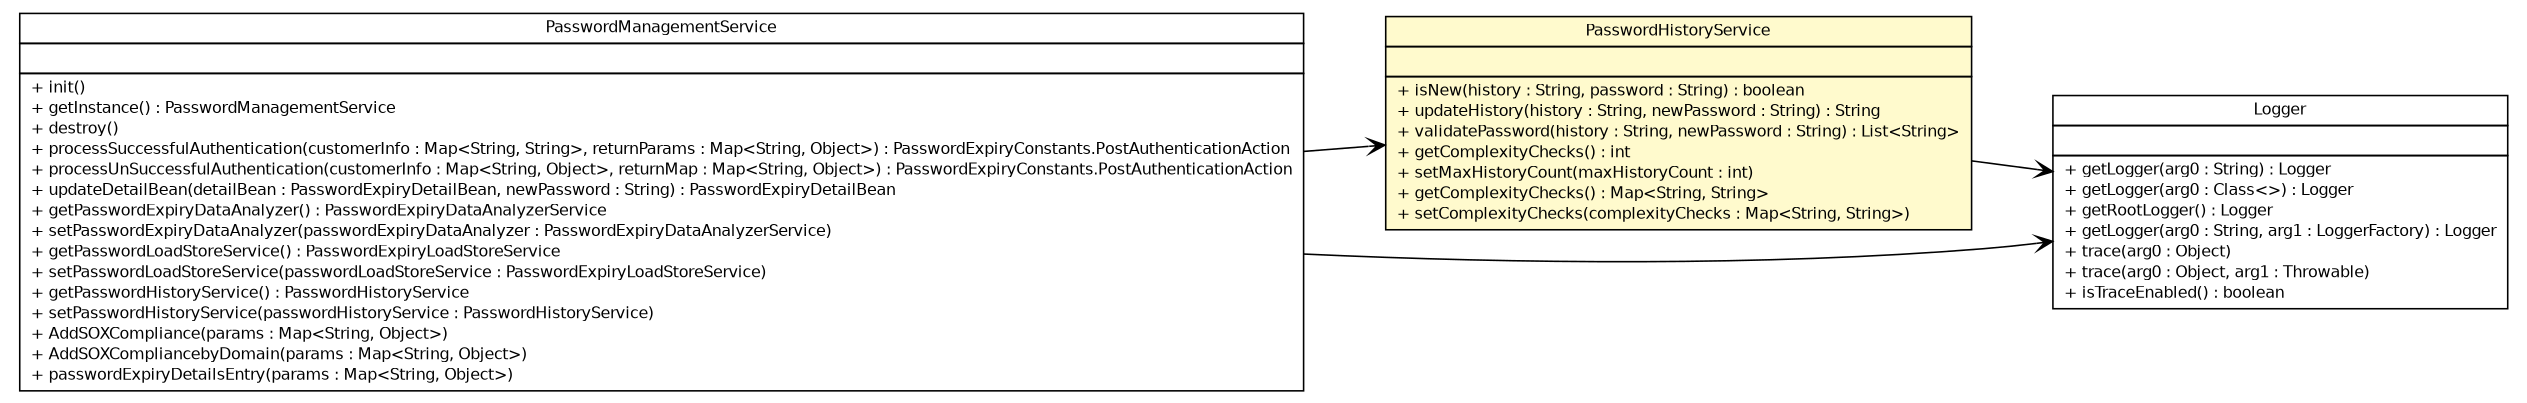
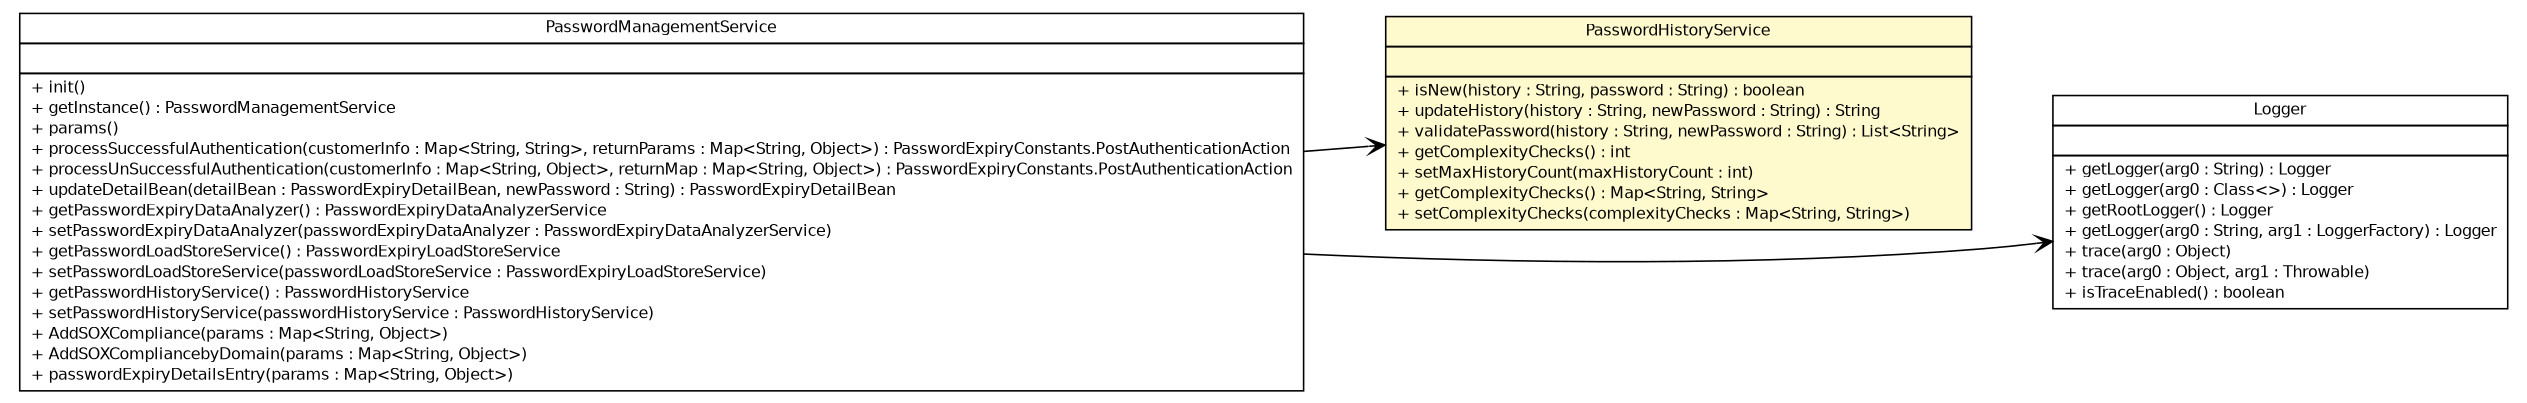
  digraph {
    nodesep=0.25
    rankdir=LR
    ranksep=0.5
    node [fontcolor=black fontname=Helvetica fontsize=10.0 shape=plaintext]
    edge [arrowhead=open color=black fontcolor=black fontname=Helvetica fontsize=10.0 headport=p labelfontname=Helvetica labelfontsize=10 tailport=p]
    n1 [label=<<table title="com.inn.headstartdemo.security.mgmt.PasswordHistoryService" border="0" cellborder="1" cellspacing="0" cellpadding="2" port="p" bgcolor="lemonChiffon" href="./PasswordHistoryService.html"> 		<tr><td><table border="0" cellspacing="0" cellpadding="1"> <tr><td align="center" balign="center"> PasswordHistoryService </td></tr> 		</table></td></tr> 		<tr><td><table border="0" cellspacing="0" cellpadding="1"> <tr><td align="left" balign="left">  </td></tr> 		</table></td></tr> 		<tr><td><table border="0" cellspacing="0" cellpadding="1"> <tr><td align="left" balign="left"> + isNew(history : String, password : String) : boolean </td></tr> <tr><td align="left" balign="left"> + updateHistory(history : String, newPassword : String) : String </td></tr> <tr><td align="left" balign="left"> + validatePassword(history : String, newPassword : String) : List&lt;String&gt; </td></tr> <tr><td align="left" balign="left"> + getComplexityChecks() : int </td></tr> <tr><td align="left" balign="left"> + setMaxHistoryCount(maxHistoryCount : int) </td></tr> <tr><td align="left" balign="left"> + getComplexityChecks() : Map&lt;String, String&gt; </td></tr> <tr><td align="left" balign="left"> + setComplexityChecks(complexityChecks : Map&lt;String, String&gt;) </td></tr> 		</table></td></tr> 		</table>>]
    n2 [label=<<table title="org.apache.log4j.Logger" border="0" cellborder="1" cellspacing="0" cellpadding="2" port="p" href="http://java.sun.com/j2se/1.4.2/docs/api/org/apache/log4j/Logger.html"> 		<tr><td><table border="0" cellspacing="0" cellpadding="1"> <tr><td align="center" balign="center"> Logger </td></tr> 		</table></td></tr> 		<tr><td><table border="0" cellspacing="0" cellpadding="1"> <tr><td align="left" balign="left">  </td></tr> 		</table></td></tr> 		<tr><td><table border="0" cellspacing="0" cellpadding="1"> <tr><td align="left" balign="left"> + getLogger(arg0 : String) : Logger </td></tr> <tr><td align="left" balign="left"> + getLogger(arg0 : Class&lt;&gt;) : Logger </td></tr> <tr><td align="left" balign="left"> + getRootLogger() : Logger </td></tr> <tr><td align="left" balign="left"> + getLogger(arg0 : String, arg1 : LoggerFactory) : Logger </td></tr> <tr><td align="left" balign="left"> + trace(arg0 : Object) </td></tr> <tr><td align="left" balign="left"> + trace(arg0 : Object, arg1 : Throwable) </td></tr> <tr><td align="left" balign="left"> + isTraceEnabled() : boolean </td></tr> 		</table></td></tr> 		</table>>]
-   n3 [label=<<table title="com.inn.headstartdemo.security.mgmt.PasswordManagementService" border="0" cellborder="1" cellspacing="0" cellpadding="2" port="p" href="./PasswordManagementService.html"> 		<tr><td><table border="0" cellspacing="0" cellpadding="1"> <tr><td align="center" balign="center"> PasswordManagementService </td></tr> 		</table></td></tr> 		<tr><td><table border="0" cellspacing="0" cellpadding="1"> <tr><td align="left" balign="left">  </td></tr> 		</table></td></tr> 		<tr><td><table border="0" cellspacing="0" cellpadding="1"> <tr><td align="left" balign="left"> + init() </td></tr> <tr><td align="left" balign="left"> + getInstance() : PasswordManagementService </td></tr> <tr><td align="left" balign="left"> + destroy() </td></tr> <tr><td align="left" balign="left"> + processSuccessfulAuthentication(customerInfo : Map&lt;String, String&gt;, returnParams : Map&lt;String, Object&gt;) : PasswordExpiryConstants.PostAuthenticationAction </td></tr> <tr><td align="left" balign="left"> + processUnSuccessfulAuthentication(customerInfo : Map&lt;String, Object&gt;, returnMap : Map&lt;String, Object&gt;) : PasswordExpiryConstants.PostAuthenticationAction </td></tr> <tr><td align="left" balign="left"> + updateDetailBean(detailBean : PasswordExpiryDetailBean, newPassword : String) : PasswordExpiryDetailBean </td></tr> <tr><td align="left" balign="left"> + getPasswordExpiryDataAnalyzer() : PasswordExpiryDataAnalyzerService </td></tr> <tr><td align="left" balign="left"> + setPasswordExpiryDataAnalyzer(passwordExpiryDataAnalyzer : PasswordExpiryDataAnalyzerService) </td></tr> <tr><td align="left" balign="left"> + getPasswordLoadStoreService() : PasswordExpiryLoadStoreService </td></tr> <tr><td align="left" balign="left"> + setPasswordLoadStoreService(passwordLoadStoreService : PasswordExpiryLoadStoreService) </td></tr> <tr><td align="left" balign="left"> + getPasswordHistoryService() : PasswordHistoryService </td></tr> <tr><td align="left" balign="left"> + setPasswordHistoryService(passwordHistoryService : PasswordHistoryService) </td></tr> <tr><td align="left" balign="left"> + AddSOXCompliance(params : Map&lt;String, Object&gt;) </td></tr> <tr><td align="left" balign="left"> + AddSOXCompliancebyDomain(params : Map&lt;String, Object&gt;) </td></tr> <tr><td align="left" balign="left"> + passwordExpiryDetailsEntry(params : Map&lt;String, Object&gt;) </td></tr> 		</table></td></tr> 		</table>>]
-   n1 -> n2
+   n3 [label=<<table title="com.inn.headstartdemo.security.mgmt.PasswordManagementService" border="0" cellborder="1" cellspacing="0" cellpadding="2" port="p" href="./PasswordManagementService.html"> 		<tr><td><table border="0" cellspacing="0" cellpadding="1"> <tr><td align="center" balign="center"> PasswordManagementService </td></tr> 		</table></td></tr> 		<tr><td><table border="0" cellspacing="0" cellpadding="1"> <tr><td align="left" balign="left">  </td></tr> 		</table></td></tr> 		<tr><td><table border="0" cellspacing="0" cellpadding="1"> <tr><td align="left" balign="left"> + init() </td></tr> <tr><td align="left" balign="left"> + getInstance() : PasswordManagementService </td></tr> <tr><td align="left" balign="left"> + params() </td></tr> <tr><td align="left" balign="left"> + processSuccessfulAuthentication(customerInfo : Map&lt;String, String&gt;, returnParams : Map&lt;String, Object&gt;) : PasswordExpiryConstants.PostAuthenticationAction </td></tr> <tr><td align="left" balign="left"> + processUnSuccessfulAuthentication(customerInfo : Map&lt;String, Object&gt;, returnMap : Map&lt;String, Object&gt;) : PasswordExpiryConstants.PostAuthenticationAction </td></tr> <tr><td align="left" balign="left"> + updateDetailBean(detailBean : PasswordExpiryDetailBean, newPassword : String) : PasswordExpiryDetailBean </td></tr> <tr><td align="left" balign="left"> + getPasswordExpiryDataAnalyzer() : PasswordExpiryDataAnalyzerService </td></tr> <tr><td align="left" balign="left"> + setPasswordExpiryDataAnalyzer(passwordExpiryDataAnalyzer : PasswordExpiryDataAnalyzerService) </td></tr> <tr><td align="left" balign="left"> + getPasswordLoadStoreService() : PasswordExpiryLoadStoreService </td></tr> <tr><td align="left" balign="left"> + setPasswordLoadStoreService(passwordLoadStoreService : PasswordExpiryLoadStoreService) </td></tr> <tr><td align="left" balign="left"> + getPasswordHistoryService() : PasswordHistoryService </td></tr> <tr><td align="left" balign="left"> + setPasswordHistoryService(passwordHistoryService : PasswordHistoryService) </td></tr> <tr><td align="left" balign="left"> + AddSOXCompliance(params : Map&lt;String, Object&gt;) </td></tr> <tr><td align="left" balign="left"> + AddSOXCompliancebyDomain(params : Map&lt;String, Object&gt;) </td></tr> <tr><td align="left" balign="left"> + passwordExpiryDetailsEntry(params : Map&lt;String, Object&gt;) </td></tr> 		</table></td></tr> 		</table>>]
    n3 -> n1
    n3 -> n2
  }
